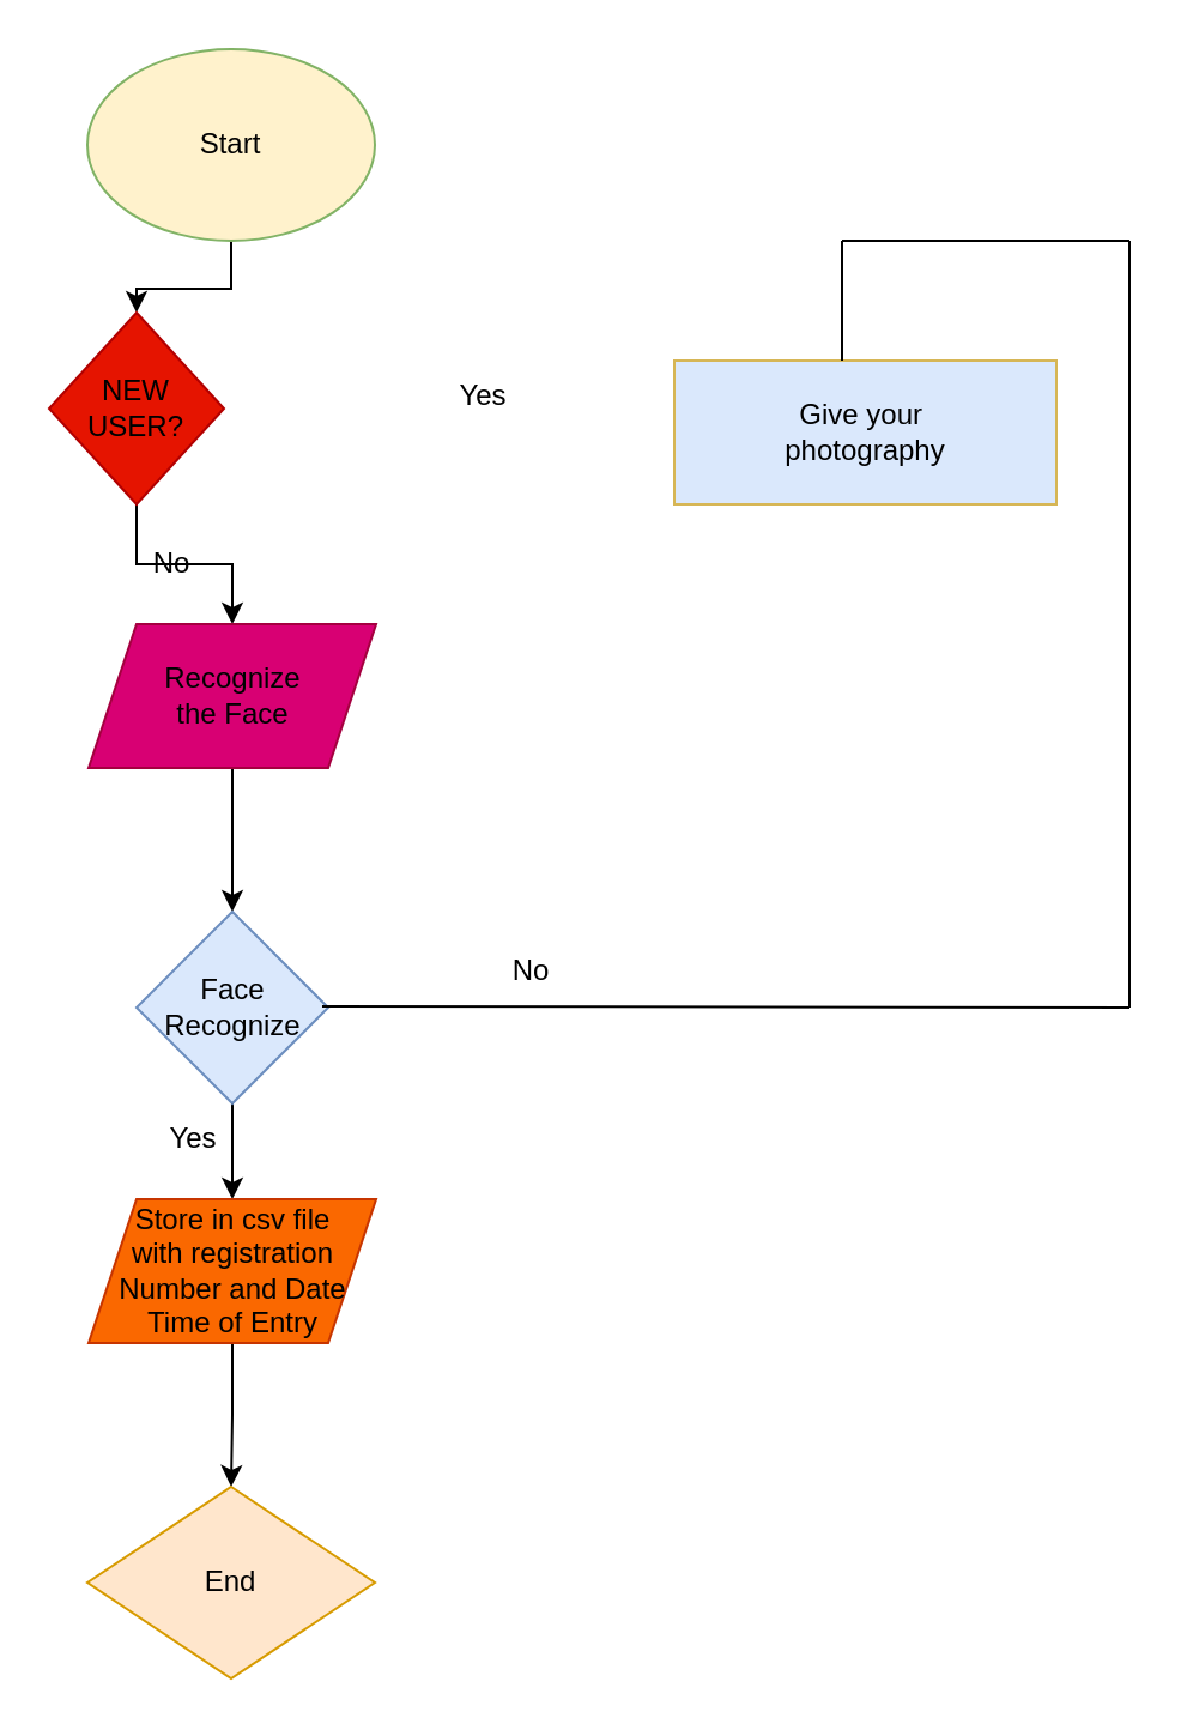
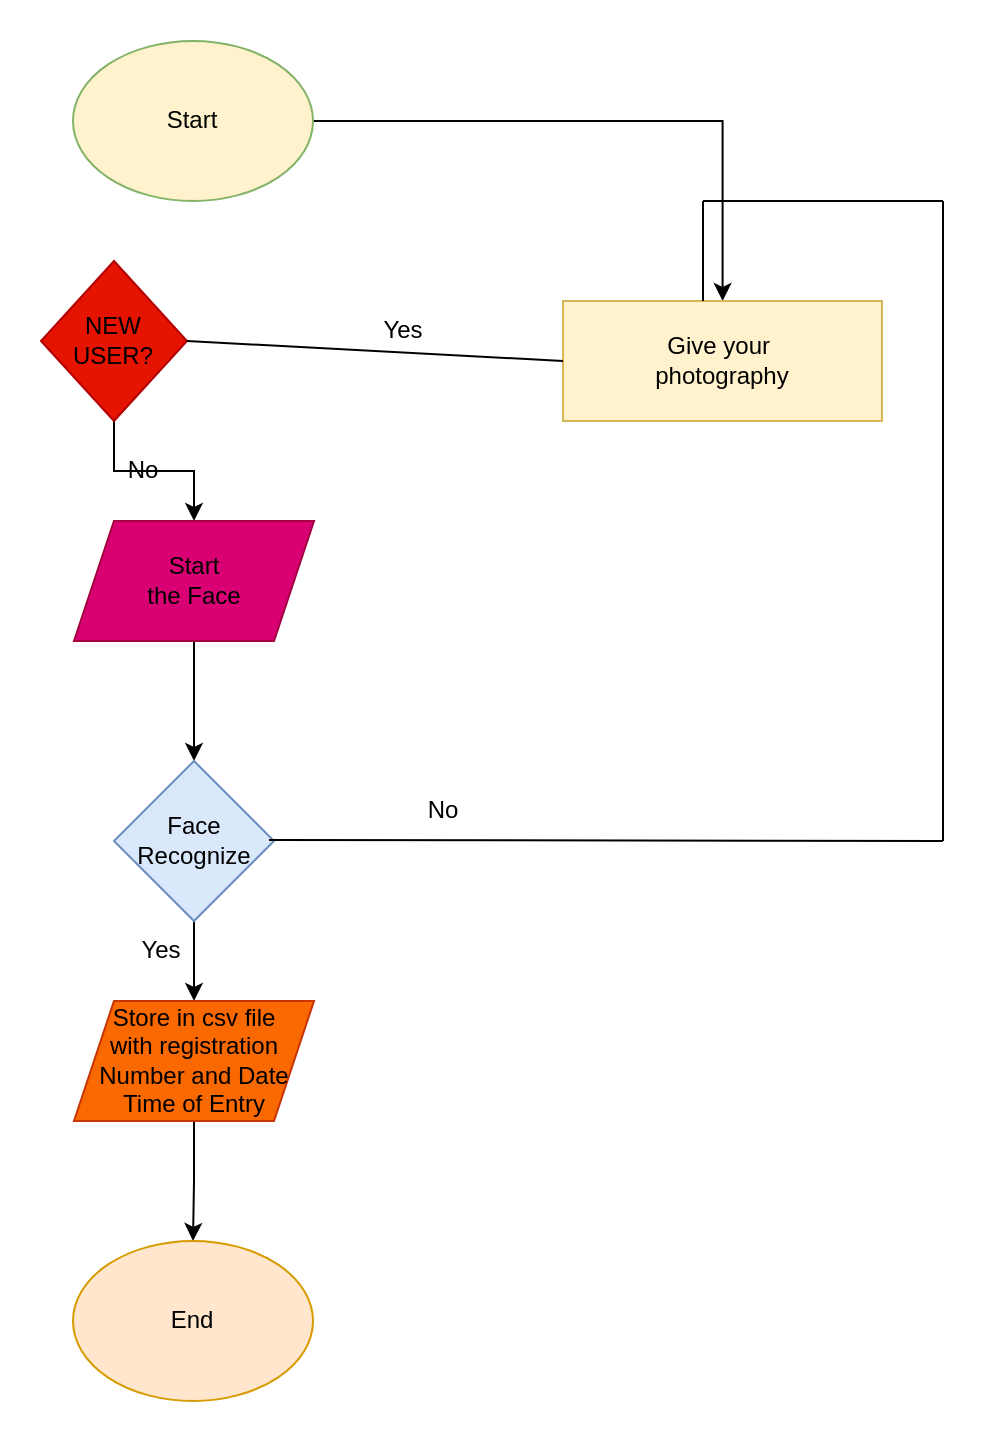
  <mxCell id="0" />
  <mxCell id="1" parent="0" />
- <mxCell id="2" value="" style="edgeStyle=orthogonalEdgeStyle;rounded=0;orthogonalLoop=1;jettySize=auto;html=1;" edge="1" parent="1" source="3" target="5"><mxGeometry relative="1" as="geometry" /></mxCell>
+ <mxCell id="2" value="" style="edgeStyle=orthogonalEdgeStyle;rounded=0;orthogonalLoop=1;jettySize=auto;html=1;" edge="1" parent="1" source="3" target="13"><mxGeometry relative="1" as="geometry" /></mxCell>
  <mxCell id="3" value="Start" style="ellipse;whiteSpace=wrap;html=1;fillColor=#fff2cc;strokeColor=#82b366;" vertex="1" parent="1"><mxGeometry x="36" y="20" width="120" height="80" as="geometry" /></mxCell>
  <mxCell id="4" value="" style="edgeStyle=orthogonalEdgeStyle;rounded=0;orthogonalLoop=1;jettySize=auto;html=1;" edge="1" parent="1" source="5" target="7"><mxGeometry relative="1" as="geometry" /></mxCell>
  <mxCell id="5" value="&lt;font style=&quot;color: rgb(0, 0, 0);&quot;&gt;NEW USER?&lt;/font&gt;" style="rhombus;whiteSpace=wrap;html=1;fillColor=#e51400;strokeColor=#B20000;fontColor=#ffffff;" vertex="1" parent="1"><mxGeometry x="20" y="130" width="73" height="80" as="geometry" /></mxCell>
  <mxCell id="6" value="" style="edgeStyle=orthogonalEdgeStyle;rounded=0;orthogonalLoop=1;jettySize=auto;html=1;" edge="1" parent="1" source="7" target="9"><mxGeometry relative="1" as="geometry" /></mxCell>
- <mxCell id="7" value="&lt;font style=&quot;color: rgb(0, 0, 0);&quot;&gt;Recognize&lt;/font&gt;&lt;div&gt;&lt;font style=&quot;color: rgb(0, 0, 0);&quot;&gt;the Face&lt;/font&gt;&lt;/div&gt;" style="shape=parallelogram;perimeter=parallelogramPerimeter;whiteSpace=wrap;html=1;fixedSize=1;fillColor=#d80073;fontColor=#ffffff;strokeColor=#A50040;" vertex="1" parent="1"><mxGeometry x="36.5" y="260" width="120" height="60" as="geometry" /></mxCell>
+ <mxCell id="7" value="&lt;font style=&quot;color: rgb(0, 0, 0);&quot;&gt;Start&lt;/font&gt;&lt;div&gt;&lt;font style=&quot;color: rgb(0, 0, 0);&quot;&gt;the Face&lt;/font&gt;&lt;/div&gt;" style="shape=parallelogram;perimeter=parallelogramPerimeter;whiteSpace=wrap;html=1;fixedSize=1;fillColor=#d80073;fontColor=#ffffff;strokeColor=#A50040;" vertex="1" parent="1"><mxGeometry x="36.5" y="260" width="120" height="60" as="geometry" /></mxCell>
  <mxCell id="8" value="" style="edgeStyle=orthogonalEdgeStyle;rounded=0;orthogonalLoop=1;jettySize=auto;html=1;" edge="1" parent="1" source="9" target="11"><mxGeometry relative="1" as="geometry" /></mxCell>
  <mxCell id="9" value="Face&lt;div&gt;Recognize&lt;/div&gt;" style="rhombus;whiteSpace=wrap;html=1;fillColor=#dae8fc;strokeColor=#6c8ebf;" vertex="1" parent="1"><mxGeometry x="56.5" y="380" width="80" height="80" as="geometry" /></mxCell>
  <mxCell id="10" value="" style="edgeStyle=orthogonalEdgeStyle;rounded=0;orthogonalLoop=1;jettySize=auto;html=1;" edge="1" parent="1" source="11" target="12"><mxGeometry relative="1" as="geometry" /></mxCell>
  <mxCell id="11" value="Store in csv file&lt;div&gt;with registration&lt;/div&gt;&lt;div&gt;Number and Date&lt;/div&gt;&lt;div&gt;Time of Entry&lt;/div&gt;" style="shape=parallelogram;perimeter=parallelogramPerimeter;whiteSpace=wrap;html=1;fixedSize=1;fillColor=#fa6800;fontColor=#000000;strokeColor=#C73500;" vertex="1" parent="1"><mxGeometry x="36.5" y="500" width="120" height="60" as="geometry" /></mxCell>
- <mxCell id="12" value="End" style="rhombus;whiteSpace=wrap;html=1;fillColor=#ffe6cc;strokeColor=#d79b00;" vertex="1" parent="1"><mxGeometry x="36" y="620" width="120" height="80" as="geometry" /></mxCell>
- <mxCell id="13" value="Give your&amp;nbsp;&lt;div&gt;photography&lt;/div&gt;" style="whiteSpace=wrap;html=1;fillColor=#dae8fc;strokeColor=#d6b656;" vertex="1" parent="1"><mxGeometry x="281" y="150" width="159.5" height="60" as="geometry" /></mxCell>
+ <mxCell id="12" value="End" style="ellipse;whiteSpace=wrap;html=1;fillColor=#ffe6cc;strokeColor=#d79b00;" vertex="1" parent="1"><mxGeometry x="36" y="620" width="120" height="80" as="geometry" /></mxCell>
+ <mxCell id="13" value="Give your&amp;nbsp;&lt;div&gt;photography&lt;/div&gt;" style="whiteSpace=wrap;html=1;fillColor=#fff2cc;strokeColor=#d6b656;" vertex="1" parent="1"><mxGeometry x="281" y="150" width="159.5" height="60" as="geometry" /></mxCell>
+ <mxCell id="14" value="" style="endArrow=none;html=1;rounded=0;exitX=1;exitY=0.5;exitDx=0;exitDy=0;entryX=0;entryY=0.5;entryDx=0;entryDy=0;" edge="1" parent="1" source="5" target="13"><mxGeometry width="50" height="50" relative="1" as="geometry"><mxPoint x="71" y="250" as="sourcePoint" /><mxPoint x="191" y="180" as="targetPoint" /></mxGeometry></mxCell>
  <mxCell id="15" value="" style="endArrow=none;html=1;rounded=0;exitX=1;exitY=0.5;exitDx=0;exitDy=0;" edge="1" parent="1"><mxGeometry width="50" height="50" relative="1" as="geometry"><mxPoint x="134" y="419.5" as="sourcePoint" /><mxPoint x="471" y="420" as="targetPoint" /></mxGeometry></mxCell>
  <mxCell id="16" value="" style="endArrow=none;html=1;rounded=0;" edge="1" parent="1"><mxGeometry width="50" height="50" relative="1" as="geometry"><mxPoint x="471" y="100" as="sourcePoint" /><mxPoint x="471" y="420" as="targetPoint" /></mxGeometry></mxCell>
  <mxCell id="17" value="" style="endArrow=none;html=1;rounded=0;" edge="1" parent="1"><mxGeometry width="50" height="50" relative="1" as="geometry"><mxPoint x="351" y="100" as="sourcePoint" /><mxPoint x="471" y="100" as="targetPoint" /></mxGeometry></mxCell>
  <mxCell id="18" value="" style="endArrow=none;html=1;rounded=0;" edge="1" parent="1"><mxGeometry width="50" height="50" relative="1" as="geometry"><mxPoint x="351" y="150" as="sourcePoint" /><mxPoint x="351" y="100" as="targetPoint" /></mxGeometry></mxCell>
  <mxCell id="19" value="Yes" style="text;html=1;align=center;verticalAlign=middle;resizable=0;points=[];autosize=1;strokeColor=none;fillColor=none;" vertex="1" parent="1"><mxGeometry x="181" y="150" width="40" height="30" as="geometry" /></mxCell>
  <mxCell id="20" value="Yes" style="text;html=1;align=center;verticalAlign=middle;resizable=0;points=[];autosize=1;strokeColor=none;fillColor=none;" vertex="1" parent="1"><mxGeometry x="60" y="460" width="40" height="30" as="geometry" /></mxCell>
  <mxCell id="21" value="No" style="text;html=1;align=center;verticalAlign=middle;resizable=0;points=[];autosize=1;strokeColor=none;fillColor=none;" vertex="1" parent="1"><mxGeometry x="51" y="220" width="40" height="30" as="geometry" /></mxCell>
  <mxCell id="22" value="No" style="text;html=1;align=center;verticalAlign=middle;resizable=0;points=[];autosize=1;strokeColor=none;fillColor=none;" vertex="1" parent="1"><mxGeometry x="201" y="390" width="40" height="30" as="geometry" /></mxCell>
